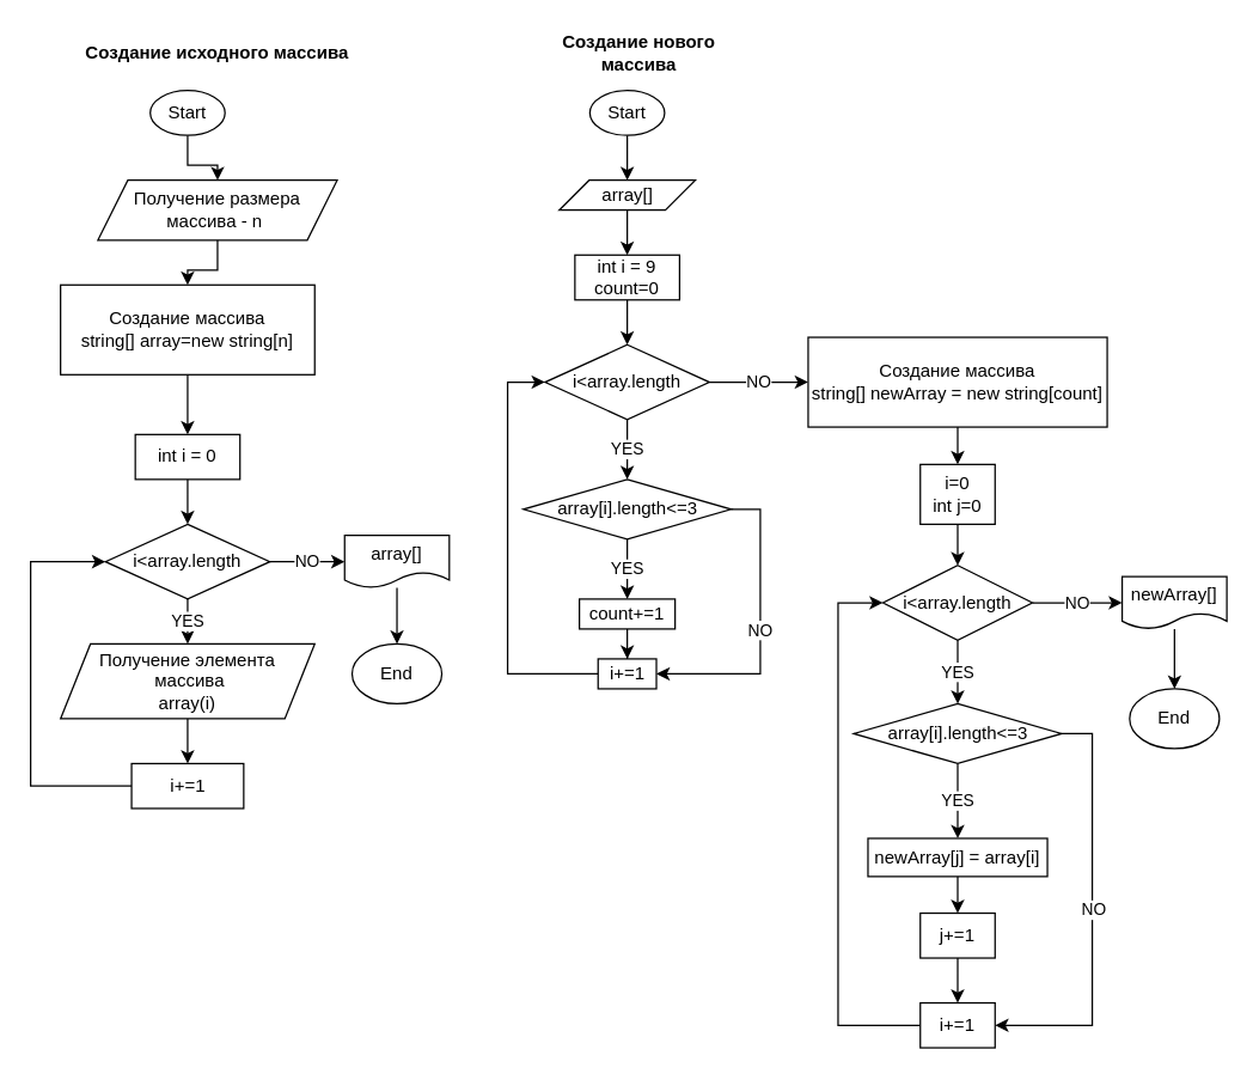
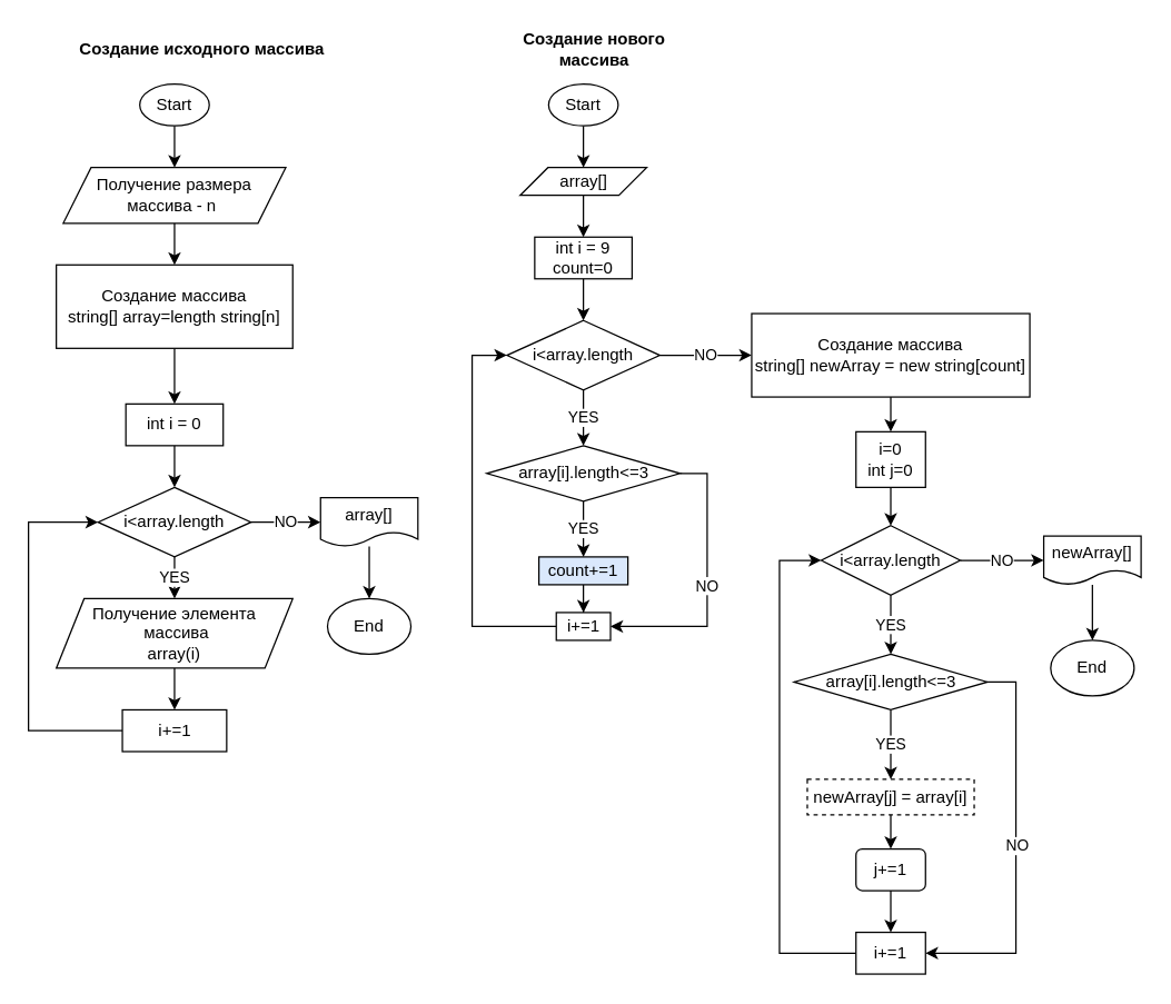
  <mxCell id="0" />
  <mxCell id="1" parent="0" />
  <mxCell id="2" style="edgeStyle=orthogonalEdgeStyle;rounded=0;orthogonalLoop=1;jettySize=auto;html=1;entryX=0.5;entryY=0;entryDx=0;entryDy=0;" edge="1" parent="1" source="3" target="6"><mxGeometry relative="1" as="geometry" /></mxCell>
  <mxCell id="3" value="Start" style="ellipse;whiteSpace=wrap;html=1;" parent="1" vertex="1"><mxGeometry x="100" y="60" width="50" height="30" as="geometry" /></mxCell>
  <mxCell id="4" value="Создание исходного массива" style="text;html=1;strokeColor=none;fillColor=none;align=center;verticalAlign=middle;whiteSpace=wrap;rounded=0;fontStyle=1" parent="1" vertex="1"><mxGeometry x="45" y="20" width="200" height="30" as="geometry" /></mxCell>
  <mxCell id="5" style="edgeStyle=orthogonalEdgeStyle;rounded=0;orthogonalLoop=1;jettySize=auto;html=1;" edge="1" parent="1" source="6" target="8"><mxGeometry relative="1" as="geometry" /></mxCell>
- <mxCell id="6" value="Получение размера &lt;br&gt;массива - n&amp;nbsp;" style="shape=parallelogram;perimeter=parallelogramPerimeter;whiteSpace=wrap;html=1;fixedSize=1;" parent="1" vertex="1"><mxGeometry x="65" y="120" width="160" height="40" as="geometry" /></mxCell>
+ <mxCell id="6" value="Получение размера &lt;br&gt;массива - n&amp;nbsp;" style="shape=parallelogram;perimeter=parallelogramPerimeter;whiteSpace=wrap;html=1;fixedSize=1;" parent="1" vertex="1"><mxGeometry x="45" y="120" width="160" height="40" as="geometry" /></mxCell>
  <mxCell id="7" style="edgeStyle=orthogonalEdgeStyle;rounded=0;orthogonalLoop=1;jettySize=auto;html=1;" edge="1" parent="1" source="8" target="10"><mxGeometry relative="1" as="geometry" /></mxCell>
- <mxCell id="8" value="Создание массива&lt;br&gt;string[] array=new string[n]" style="rounded=0;whiteSpace=wrap;html=1;" parent="1" vertex="1"><mxGeometry x="40" y="190" width="170" height="60" as="geometry" /></mxCell>
+ <mxCell id="8" value="Создание массива&lt;br&gt;string[] array=length string[n]" style="rounded=0;whiteSpace=wrap;html=1;" parent="1" vertex="1"><mxGeometry x="40" y="190" width="170" height="60" as="geometry" /></mxCell>
  <mxCell id="9" style="edgeStyle=orthogonalEdgeStyle;rounded=0;orthogonalLoop=1;jettySize=auto;html=1;entryX=0.5;entryY=0;entryDx=0;entryDy=0;" edge="1" parent="1" source="10" target="13"><mxGeometry relative="1" as="geometry" /></mxCell>
  <mxCell id="10" value="int i = 0" style="rounded=0;whiteSpace=wrap;html=1;" parent="1" vertex="1"><mxGeometry x="90" y="290" width="70" height="30" as="geometry" /></mxCell>
  <mxCell id="11" value="YES" style="edgeStyle=orthogonalEdgeStyle;rounded=0;orthogonalLoop=1;jettySize=auto;html=1;entryX=0.5;entryY=0;entryDx=0;entryDy=0;" edge="1" parent="1" source="13" target="15"><mxGeometry relative="1" as="geometry" /></mxCell>
  <mxCell id="12" value="NO" style="edgeStyle=orthogonalEdgeStyle;rounded=0;orthogonalLoop=1;jettySize=auto;html=1;" edge="1" parent="1" source="13" target="19"><mxGeometry relative="1" as="geometry" /></mxCell>
  <mxCell id="13" value="i&amp;lt;array.length" style="rhombus;whiteSpace=wrap;html=1;" parent="1" vertex="1"><mxGeometry x="70" y="350" width="110" height="50" as="geometry" /></mxCell>
  <mxCell id="14" style="edgeStyle=orthogonalEdgeStyle;rounded=0;orthogonalLoop=1;jettySize=auto;html=1;" edge="1" parent="1" source="15" target="17"><mxGeometry relative="1" as="geometry" /></mxCell>
  <mxCell id="15" value="Получение элемента&lt;br&gt;&amp;nbsp;массива&lt;br&gt;array(i)" style="shape=parallelogram;perimeter=parallelogramPerimeter;whiteSpace=wrap;html=1;fixedSize=1;" parent="1" vertex="1"><mxGeometry x="40" y="430" width="170" height="50" as="geometry" /></mxCell>
  <mxCell id="16" style="edgeStyle=orthogonalEdgeStyle;rounded=0;orthogonalLoop=1;jettySize=auto;html=1;entryX=0;entryY=0.5;entryDx=0;entryDy=0;" edge="1" parent="1" source="17" target="13"><mxGeometry relative="1" as="geometry"><Array as="points"><mxPoint x="20" y="525" /><mxPoint x="20" y="375" /></Array></mxGeometry></mxCell>
  <mxCell id="17" value="i+=1" style="rounded=0;whiteSpace=wrap;html=1;" parent="1" vertex="1"><mxGeometry x="87.5" y="510" width="75" height="30" as="geometry" /></mxCell>
  <mxCell id="18" style="edgeStyle=orthogonalEdgeStyle;rounded=0;orthogonalLoop=1;jettySize=auto;html=1;entryX=0.5;entryY=0;entryDx=0;entryDy=0;" edge="1" parent="1" source="19" target="20"><mxGeometry relative="1" as="geometry" /></mxCell>
  <mxCell id="19" value="array[]" style="shape=document;whiteSpace=wrap;html=1;boundedLbl=1;" vertex="1" parent="1"><mxGeometry x="230" y="357.5" width="70" height="35" as="geometry" /></mxCell>
  <mxCell id="20" value="End" style="ellipse;whiteSpace=wrap;html=1;" vertex="1" parent="1"><mxGeometry x="235" y="430" width="60" height="40" as="geometry" /></mxCell>
  <mxCell id="21" value="Создание нового массива" style="text;html=1;strokeColor=none;fillColor=none;align=center;verticalAlign=middle;whiteSpace=wrap;rounded=0;fontStyle=1" vertex="1" parent="1"><mxGeometry x="364" y="20" width="126" height="30" as="geometry" /></mxCell>
  <mxCell id="22" style="edgeStyle=orthogonalEdgeStyle;rounded=0;orthogonalLoop=1;jettySize=auto;html=1;entryX=0.5;entryY=0;entryDx=0;entryDy=0;" edge="1" parent="1" source="23" target="25"><mxGeometry relative="1" as="geometry" /></mxCell>
  <mxCell id="23" value="Start" style="ellipse;whiteSpace=wrap;html=1;" vertex="1" parent="1"><mxGeometry x="394" y="60" width="50" height="30" as="geometry" /></mxCell>
  <mxCell id="24" style="edgeStyle=orthogonalEdgeStyle;rounded=0;orthogonalLoop=1;jettySize=auto;html=1;entryX=0.5;entryY=0;entryDx=0;entryDy=0;" edge="1" parent="1" source="25" target="27"><mxGeometry relative="1" as="geometry" /></mxCell>
  <mxCell id="25" value="array[]" style="shape=parallelogram;perimeter=parallelogramPerimeter;whiteSpace=wrap;html=1;fixedSize=1;" vertex="1" parent="1"><mxGeometry x="373.5" y="120" width="91" height="20" as="geometry" /></mxCell>
  <mxCell id="26" style="edgeStyle=orthogonalEdgeStyle;rounded=0;orthogonalLoop=1;jettySize=auto;html=1;entryX=0.5;entryY=0;entryDx=0;entryDy=0;" edge="1" parent="1" source="27" target="30"><mxGeometry relative="1" as="geometry" /></mxCell>
  <mxCell id="27" value="int i = 9&lt;br&gt;count=0" style="rounded=0;whiteSpace=wrap;html=1;" vertex="1" parent="1"><mxGeometry x="384" y="170" width="70" height="30" as="geometry" /></mxCell>
  <mxCell id="28" value="YES" style="edgeStyle=orthogonalEdgeStyle;rounded=0;orthogonalLoop=1;jettySize=auto;html=1;" edge="1" parent="1" source="30" target="35"><mxGeometry relative="1" as="geometry"><mxPoint x="419" y="310" as="targetPoint" /></mxGeometry></mxCell>
  <mxCell id="29" value="NO" style="edgeStyle=orthogonalEdgeStyle;rounded=0;orthogonalLoop=1;jettySize=auto;html=1;entryX=0;entryY=0.5;entryDx=0;entryDy=0;" edge="1" parent="1" source="30" target="32"><mxGeometry relative="1" as="geometry"><mxPoint x="529" y="255" as="targetPoint" /></mxGeometry></mxCell>
  <mxCell id="30" value="i&amp;lt;array.length" style="rhombus;whiteSpace=wrap;html=1;" vertex="1" parent="1"><mxGeometry x="364" y="230" width="110" height="50" as="geometry" /></mxCell>
  <mxCell id="31" style="edgeStyle=orthogonalEdgeStyle;rounded=0;orthogonalLoop=1;jettySize=auto;html=1;entryX=0.5;entryY=0;entryDx=0;entryDy=0;" edge="1" parent="1" source="32" target="41"><mxGeometry relative="1" as="geometry" /></mxCell>
  <mxCell id="32" value="Создание массива&lt;br&gt;string[] newArray = new string[count]" style="rounded=0;whiteSpace=wrap;html=1;" vertex="1" parent="1"><mxGeometry x="540" y="225" width="200" height="60" as="geometry" /></mxCell>
  <mxCell id="33" value="YES" style="edgeStyle=orthogonalEdgeStyle;rounded=0;orthogonalLoop=1;jettySize=auto;html=1;entryX=0.5;entryY=0;entryDx=0;entryDy=0;" edge="1" parent="1" source="35" target="37"><mxGeometry relative="1" as="geometry" /></mxCell>
  <mxCell id="34" value="NO" style="edgeStyle=orthogonalEdgeStyle;rounded=0;orthogonalLoop=1;jettySize=auto;html=1;entryX=1;entryY=0.5;entryDx=0;entryDy=0;" edge="1" parent="1" source="35" target="39"><mxGeometry relative="1" as="geometry"><Array as="points"><mxPoint x="508" y="340" /><mxPoint x="508" y="450" /></Array></mxGeometry></mxCell>
  <mxCell id="35" value="array[i].length&amp;lt;=3" style="rhombus;whiteSpace=wrap;html=1;" vertex="1" parent="1"><mxGeometry x="349.5" y="320" width="139" height="40" as="geometry" /></mxCell>
  <mxCell id="36" style="edgeStyle=orthogonalEdgeStyle;rounded=0;orthogonalLoop=1;jettySize=auto;html=1;" edge="1" parent="1" source="37" target="39"><mxGeometry relative="1" as="geometry" /></mxCell>
- <mxCell id="37" value="count+=1" style="rounded=0;whiteSpace=wrap;html=1;" vertex="1" parent="1"><mxGeometry x="387" y="400" width="64" height="20" as="geometry" /></mxCell>
+ <mxCell id="37" value="count+=1" style="rounded=0;whiteSpace=wrap;html=1;fillColor=#dae8fc;" vertex="1" parent="1"><mxGeometry x="387" y="400" width="64" height="20" as="geometry" /></mxCell>
  <mxCell id="38" style="edgeStyle=orthogonalEdgeStyle;rounded=0;orthogonalLoop=1;jettySize=auto;html=1;entryX=0;entryY=0.5;entryDx=0;entryDy=0;" edge="1" parent="1" source="39" target="30"><mxGeometry relative="1" as="geometry"><Array as="points"><mxPoint x="339" y="450" /><mxPoint x="339" y="255" /></Array></mxGeometry></mxCell>
  <mxCell id="39" value="i+=1" style="rounded=0;whiteSpace=wrap;html=1;" vertex="1" parent="1"><mxGeometry x="399.5" y="440" width="39" height="20" as="geometry" /></mxCell>
  <mxCell id="40" style="edgeStyle=orthogonalEdgeStyle;rounded=0;orthogonalLoop=1;jettySize=auto;html=1;entryX=0.5;entryY=0;entryDx=0;entryDy=0;" edge="1" parent="1" source="41" target="44"><mxGeometry relative="1" as="geometry" /></mxCell>
  <mxCell id="41" value="i=0&lt;br&gt;int j=0" style="rounded=0;whiteSpace=wrap;html=1;" vertex="1" parent="1"><mxGeometry x="615" y="310" width="50" height="40" as="geometry" /></mxCell>
  <mxCell id="42" value="YES" style="edgeStyle=orthogonalEdgeStyle;rounded=0;orthogonalLoop=1;jettySize=auto;html=1;" edge="1" parent="1" source="44" target="46"><mxGeometry relative="1" as="geometry" /></mxCell>
  <mxCell id="43" value="NO" style="edgeStyle=orthogonalEdgeStyle;rounded=0;orthogonalLoop=1;jettySize=auto;html=1;entryX=0;entryY=0.5;entryDx=0;entryDy=0;" edge="1" parent="1" source="44" target="56"><mxGeometry relative="1" as="geometry" /></mxCell>
  <mxCell id="44" value="i&amp;lt;array.length" style="rhombus;whiteSpace=wrap;html=1;" vertex="1" parent="1"><mxGeometry x="590" y="377.5" width="100" height="50" as="geometry" /></mxCell>
  <mxCell id="45" value="YES" style="edgeStyle=orthogonalEdgeStyle;rounded=0;orthogonalLoop=1;jettySize=auto;html=1;" edge="1" parent="1" source="46" target="48"><mxGeometry relative="1" as="geometry" /></mxCell>
  <mxCell id="46" value="array[i].length&amp;lt;=3" style="rhombus;whiteSpace=wrap;html=1;" vertex="1" parent="1"><mxGeometry x="570.5" y="470" width="139" height="40" as="geometry" /></mxCell>
  <mxCell id="47" style="edgeStyle=orthogonalEdgeStyle;rounded=0;orthogonalLoop=1;jettySize=auto;html=1;" edge="1" parent="1" source="48" target="50"><mxGeometry relative="1" as="geometry" /></mxCell>
- <mxCell id="48" value="newArray[j] = array[i]" style="rounded=0;whiteSpace=wrap;html=1;" vertex="1" parent="1"><mxGeometry x="580" y="560" width="120" height="25.5" as="geometry" /></mxCell>
+ <mxCell id="48" value="newArray[j] = array[i]" style="rounded=0;whiteSpace=wrap;html=1;dashed=1;" vertex="1" parent="1"><mxGeometry x="580" y="560" width="120" height="25.5" as="geometry" /></mxCell>
  <mxCell id="49" style="edgeStyle=orthogonalEdgeStyle;rounded=0;orthogonalLoop=1;jettySize=auto;html=1;entryX=0.5;entryY=0;entryDx=0;entryDy=0;" edge="1" parent="1" source="50" target="52"><mxGeometry relative="1" as="geometry" /></mxCell>
- <mxCell id="50" value="j+=1" style="rounded=0;whiteSpace=wrap;html=1;" vertex="1" parent="1"><mxGeometry x="615" y="610" width="50" height="30" as="geometry" /></mxCell>
+ <mxCell id="50" value="j+=1" style="whiteSpace=wrap;html=1;rounded=1;" vertex="1" parent="1"><mxGeometry x="615" y="610" width="50" height="30" as="geometry" /></mxCell>
  <mxCell id="51" style="edgeStyle=orthogonalEdgeStyle;rounded=0;orthogonalLoop=1;jettySize=auto;html=1;entryX=0;entryY=0.5;entryDx=0;entryDy=0;" edge="1" parent="1" source="52" target="44"><mxGeometry relative="1" as="geometry"><Array as="points"><mxPoint x="560" y="685" /><mxPoint x="560" y="402" /></Array></mxGeometry></mxCell>
  <mxCell id="52" value="i+=1" style="rounded=0;whiteSpace=wrap;html=1;" vertex="1" parent="1"><mxGeometry x="615" y="670" width="50" height="30" as="geometry" /></mxCell>
  <mxCell id="53" style="edgeStyle=orthogonalEdgeStyle;rounded=0;orthogonalLoop=1;jettySize=auto;html=1;entryX=1;entryY=0.5;entryDx=0;entryDy=0;" edge="1" parent="1" source="46" target="52"><mxGeometry relative="1" as="geometry"><Array as="points"><mxPoint x="730" y="490" /><mxPoint x="730" y="685" /></Array></mxGeometry></mxCell>
  <mxCell id="54" value="NO" style="edgeLabel;html=1;align=center;verticalAlign=middle;resizable=0;points=[];" vertex="1" connectable="0" parent="53"><mxGeometry x="-0.018" relative="1" as="geometry"><mxPoint as="offset" /></mxGeometry></mxCell>
  <mxCell id="55" style="edgeStyle=orthogonalEdgeStyle;rounded=0;orthogonalLoop=1;jettySize=auto;html=1;entryX=0.5;entryY=0;entryDx=0;entryDy=0;" edge="1" parent="1" source="56" target="57"><mxGeometry relative="1" as="geometry" /></mxCell>
  <mxCell id="56" value="newArray[]" style="shape=document;whiteSpace=wrap;html=1;boundedLbl=1;" vertex="1" parent="1"><mxGeometry x="750" y="385" width="70" height="35" as="geometry" /></mxCell>
  <mxCell id="57" value="End" style="ellipse;whiteSpace=wrap;html=1;" vertex="1" parent="1"><mxGeometry x="755" y="460" width="60" height="40" as="geometry" /></mxCell>
